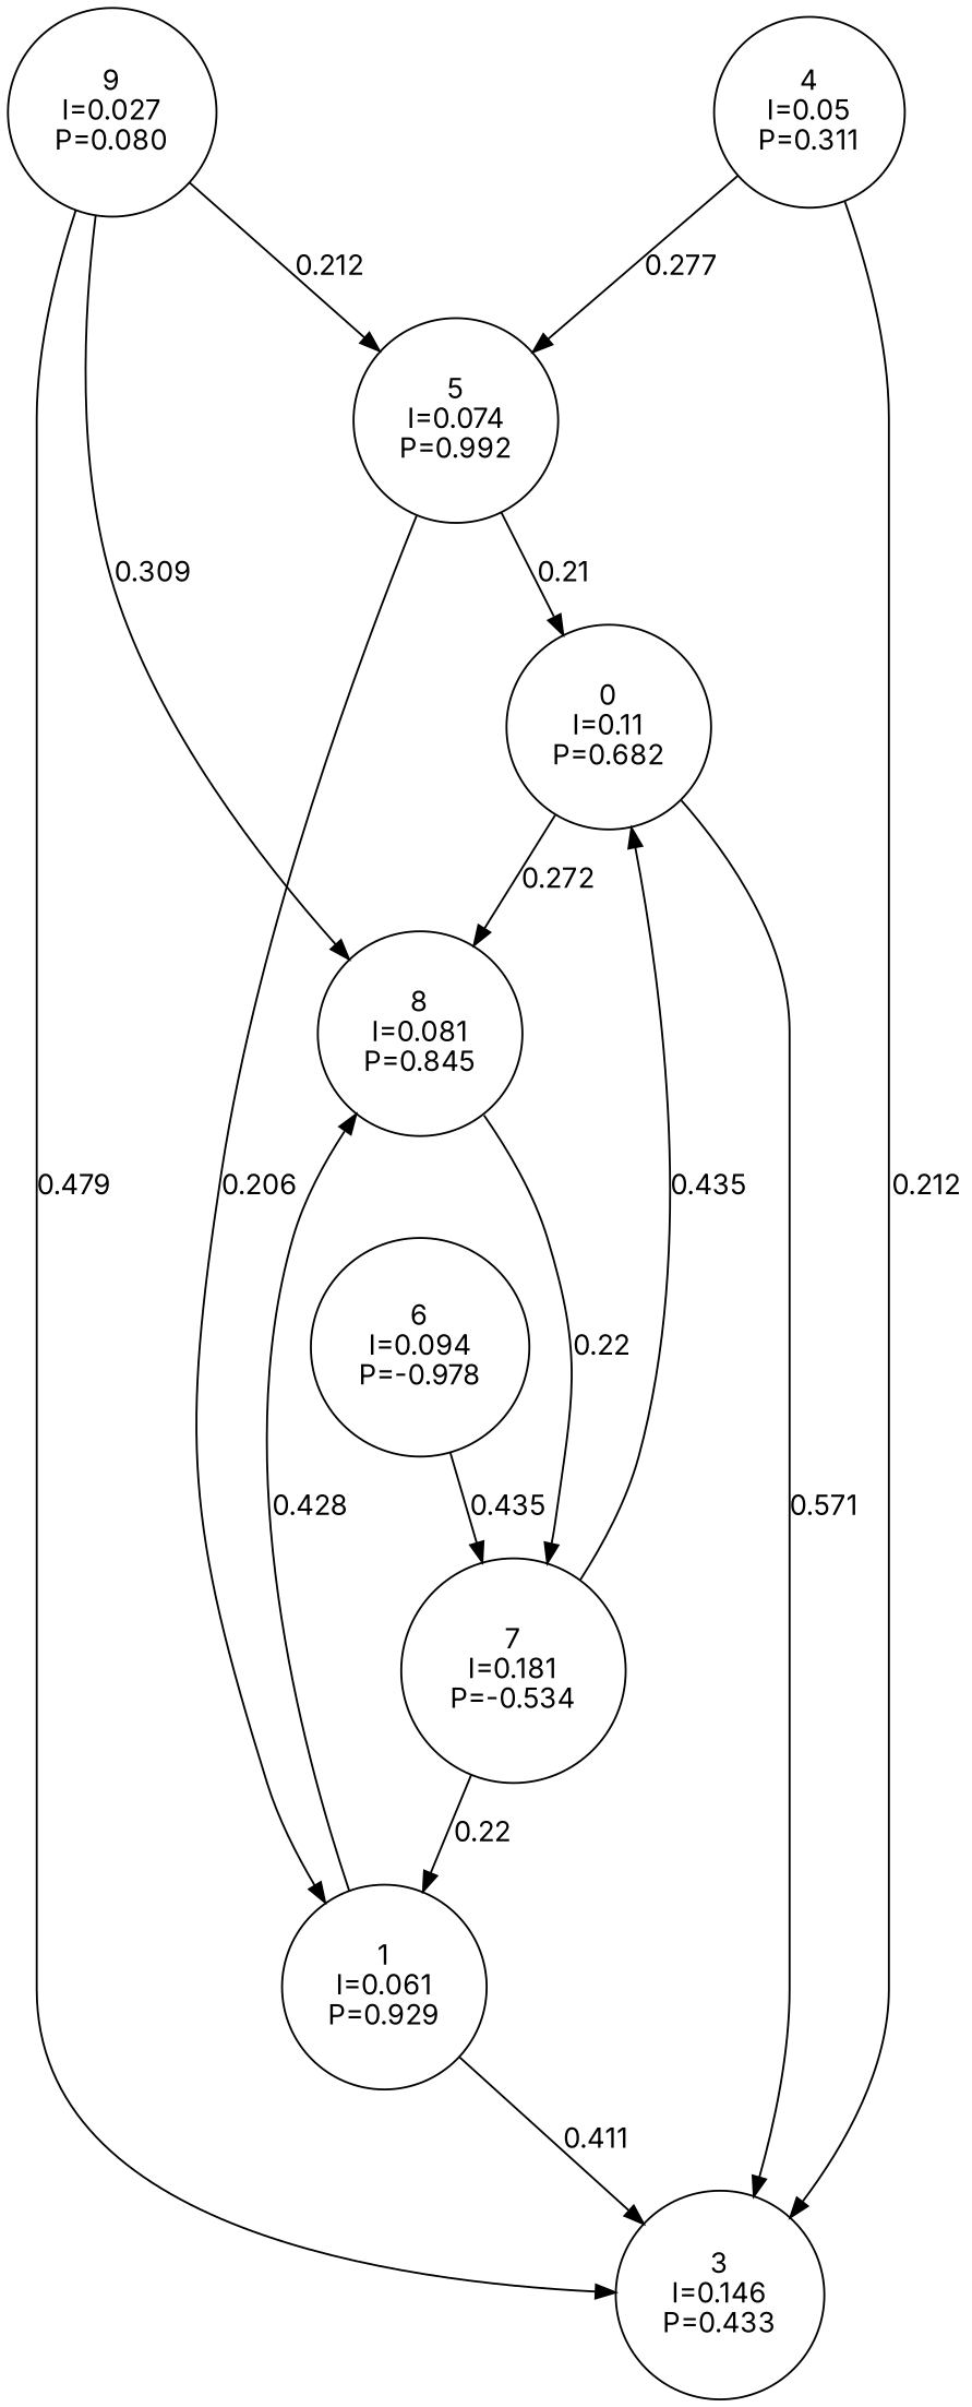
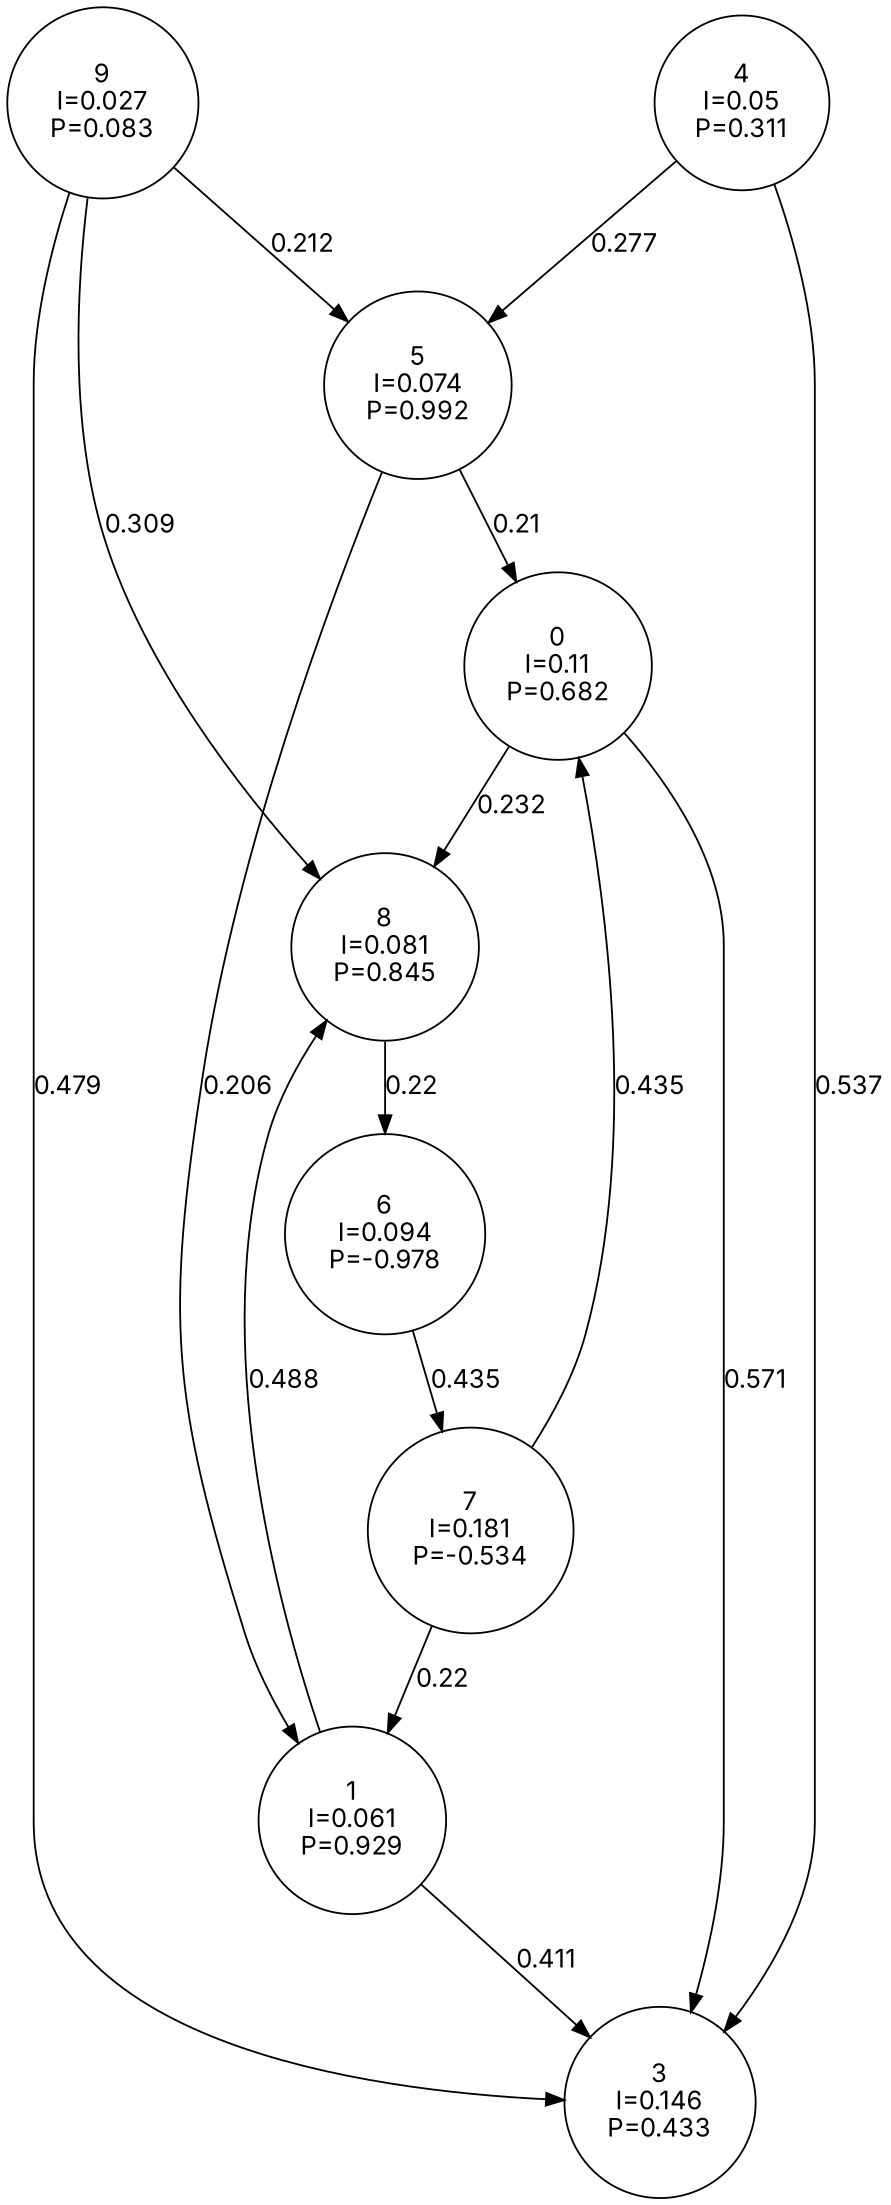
  digraph {
    fontname=Inter
    node [fontname=Inter shape=circle]
    edge [fontname=Inter]
    n1 [label="0\nI=0.11\nP=0.682"]
    n2 [label="3\nI=0.146\nP=0.433"]
    n3 [label="8\nI=0.081\nP=0.845"]
    n4 [label="6\nI=0.094\nP=-0.978"]
    n5 [label="7\nI=0.181\nP=-0.534"]
    n6 [label="1\nI=0.061\nP=0.929"]
    n7 [label="4\nI=0.05\nP=0.311"]
    n8 [label="5\nI=0.074\nP=0.992"]
-   n9 [label="9\nI=0.027\nP=0.080"]
+   n9 [label="9\nI=0.027\nP=0.083"]
    n1 -> n2 [label=0.571]
-   n1 -> n3 [label=0.272]
-   n3 -> n5 [label=0.22]
+   n1 -> n3 [label=0.232]
+   n3 -> n4 [label=0.22]
    n4 -> n5 [label=0.435]
    n5 -> n1 [label=0.435]
    n5 -> n6 [label=0.22]
    n6 -> n2 [label=0.411]
-   n6 -> n3 [label=0.428]
-   n7 -> n2 [label=0.212]
+   n6 -> n3 [label=0.488]
+   n7 -> n2 [label=0.537]
    n7 -> n8 [label=0.277]
    n8 -> n1 [label=0.21]
    n8 -> n6 [label=0.206]
    n9 -> n2 [label=0.479]
    n9 -> n3 [label=0.309]
    n9 -> n8 [label=0.212]
  }
